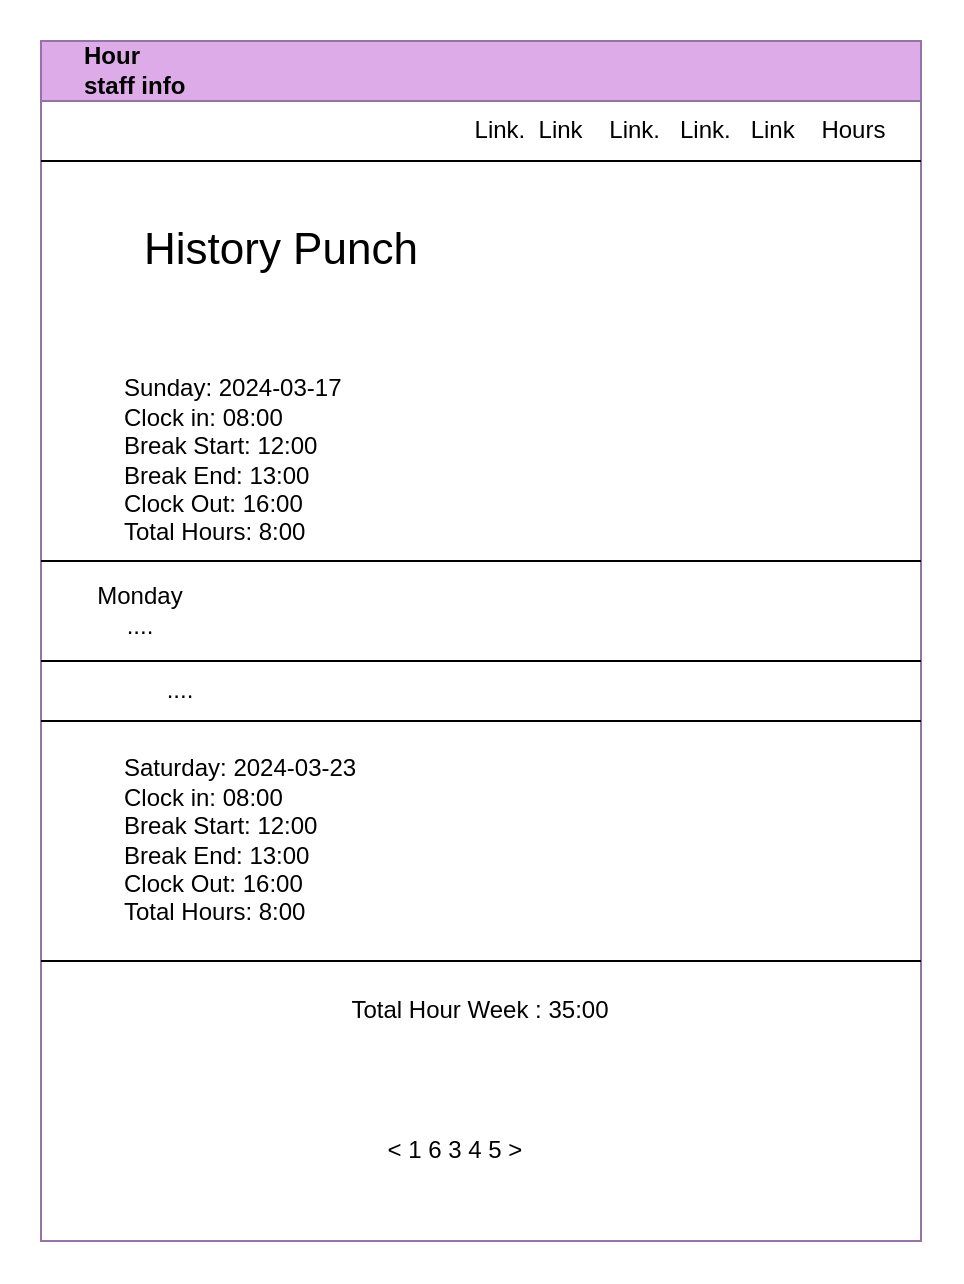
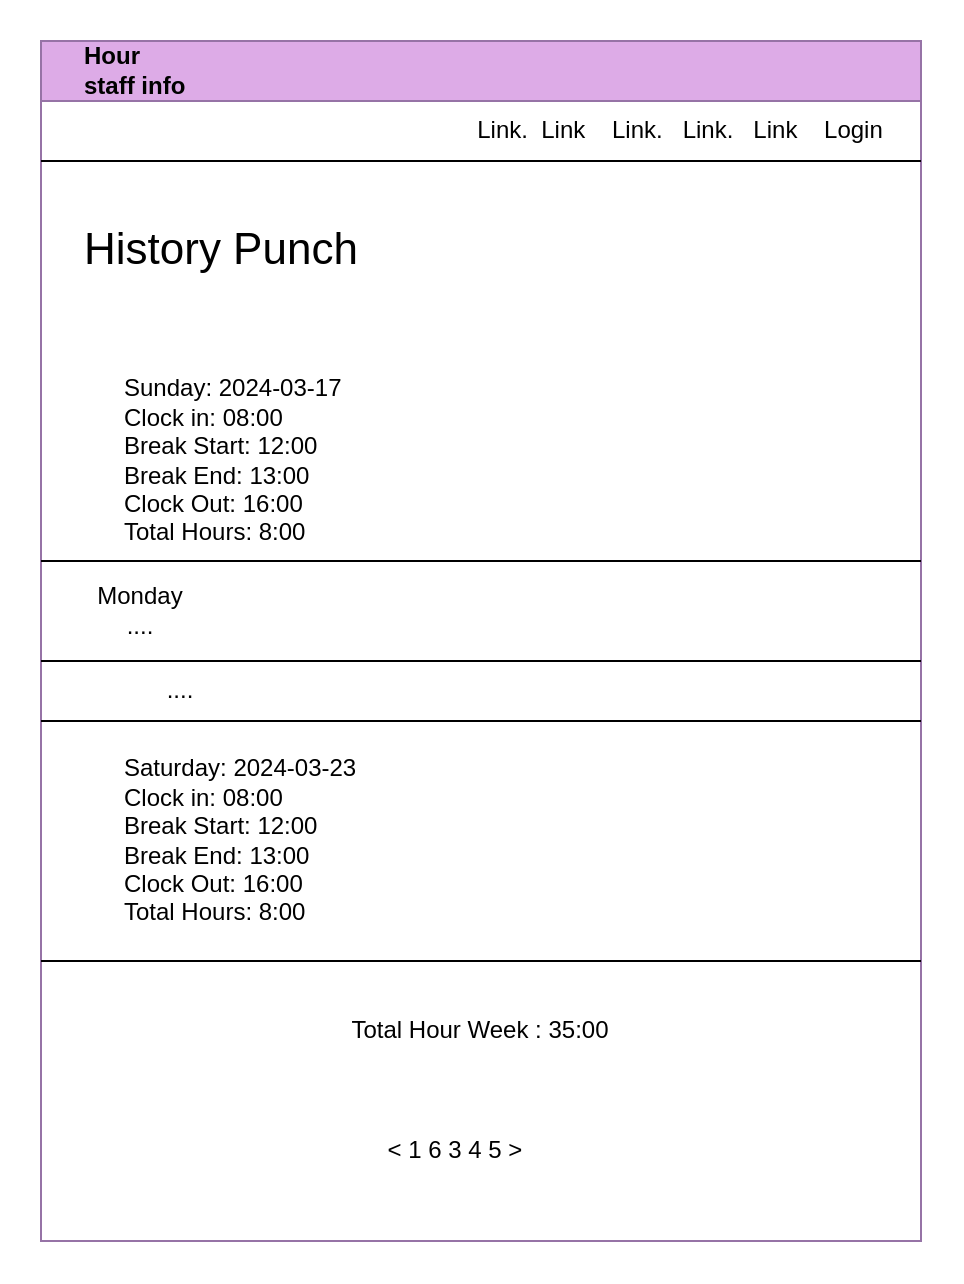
  <mxCell id="0" />
  <mxCell id="1" parent="0" />
  <mxCell id="2" value="&amp;nbsp; &amp;nbsp; &amp;nbsp; Hour&lt;div&gt;&amp;nbsp; &amp;nbsp; &amp;nbsp; staff info&lt;/div&gt;" style="swimlane;whiteSpace=wrap;html=1;align=left;startSize=30;fillColor=#DDABE7;strokeColor=#9673a6;" vertex="1" parent="1"><mxGeometry x="20" y="20" width="440" height="600" as="geometry" /></mxCell>
- <mxCell id="3" value="Link.&amp;nbsp; Link&amp;nbsp; &amp;nbsp; Link.&amp;nbsp; &amp;nbsp;Link.&amp;nbsp; &amp;nbsp;Link&amp;nbsp; &amp;nbsp; Hours" style="text;html=1;align=center;verticalAlign=middle;whiteSpace=wrap;rounded=0;" vertex="1" parent="2"><mxGeometry x="200" y="30" width="240" height="30" as="geometry" /></mxCell>
- <mxCell id="4" value="&lt;font style=&quot;font-size: 22px;&quot;&gt;History Punch&lt;/font&gt;" style="text;html=1;align=left;verticalAlign=middle;whiteSpace=wrap;rounded=0;" vertex="1" parent="2"><mxGeometry x="50" y="90" width="180" height="30" as="geometry" /></mxCell>
+ <mxCell id="3" value="Link.&amp;nbsp; Link&amp;nbsp; &amp;nbsp; Link.&amp;nbsp; &amp;nbsp;Link.&amp;nbsp; &amp;nbsp;Link&amp;nbsp; &amp;nbsp; Login" style="text;html=1;align=center;verticalAlign=middle;whiteSpace=wrap;rounded=0;" vertex="1" parent="2"><mxGeometry x="200" y="30" width="240" height="30" as="geometry" /></mxCell>
+ <mxCell id="4" value="&lt;font style=&quot;font-size: 22px;&quot;&gt;History Punch&lt;/font&gt;" style="text;html=1;align=left;verticalAlign=middle;whiteSpace=wrap;rounded=0;" vertex="1" parent="2"><mxGeometry x="20" y="90" width="180" height="30" as="geometry" /></mxCell>
  <mxCell id="5" value="Sunday: 2024-03-17&lt;div&gt;Clock in: 08:00&lt;/div&gt;&lt;div&gt;Break Start: 12:00&lt;/div&gt;&lt;div&gt;Break End: 13:00&lt;/div&gt;&lt;div&gt;Clock Out: 16:00&lt;/div&gt;&lt;div&gt;Total Hours: 8:00&lt;/div&gt;" style="text;html=1;align=left;verticalAlign=middle;whiteSpace=wrap;rounded=0;" vertex="1" parent="2"><mxGeometry x="40" y="160" width="160" height="100" as="geometry" /></mxCell>
  <mxCell id="6" value="Saturday: 2024-03-23&lt;div&gt;Clock in: 08:00&lt;/div&gt;&lt;div&gt;Break Start: 12:00&lt;/div&gt;&lt;div&gt;Break End: 13:00&lt;/div&gt;&lt;div&gt;Clock Out: 16:00&lt;/div&gt;&lt;div&gt;Total Hours: 8:00&lt;/div&gt;" style="text;html=1;align=left;verticalAlign=middle;whiteSpace=wrap;rounded=0;" vertex="1" parent="2"><mxGeometry x="40" y="350" width="160" height="100" as="geometry" /></mxCell>
  <mxCell id="7" value="" style="endArrow=none;html=1;rounded=0;" edge="1" parent="2"><mxGeometry width="50" height="50" relative="1" as="geometry"><mxPoint y="340" as="sourcePoint" /><mxPoint x="440" y="340" as="targetPoint" /><Array as="points"><mxPoint x="220" y="340" /></Array></mxGeometry></mxCell>
  <mxCell id="8" value="" style="endArrow=none;html=1;rounded=0;" edge="1" parent="2"><mxGeometry width="50" height="50" relative="1" as="geometry"><mxPoint y="310" as="sourcePoint" /><mxPoint x="440" y="310" as="targetPoint" /></mxGeometry></mxCell>
  <mxCell id="9" value="" style="endArrow=none;html=1;rounded=0;" edge="1" parent="2"><mxGeometry width="50" height="50" relative="1" as="geometry"><mxPoint y="460" as="sourcePoint" /><mxPoint x="440" y="460" as="targetPoint" /></mxGeometry></mxCell>
  <mxCell id="10" value="Monday ...." style="text;html=1;align=center;verticalAlign=middle;whiteSpace=wrap;rounded=0;" vertex="1" parent="2"><mxGeometry x="20" y="270" width="60" height="30" as="geometry" /></mxCell>
  <mxCell id="11" value="...." style="text;html=1;align=center;verticalAlign=middle;whiteSpace=wrap;rounded=0;" vertex="1" parent="2"><mxGeometry x="40" y="310" width="60" height="30" as="geometry" /></mxCell>
- <mxCell id="12" value="Total Hour Week : 35:00" style="text;html=1;align=center;verticalAlign=middle;whiteSpace=wrap;rounded=0;" vertex="1" parent="2"><mxGeometry x="135" y="470" width="170" height="30" as="geometry" /></mxCell>
+ <mxCell id="12" value="Total Hour Week : 35:00" style="text;html=1;align=center;verticalAlign=middle;whiteSpace=wrap;rounded=0;" vertex="1" parent="2"><mxGeometry x="135" y="480" width="170" height="30" as="geometry" /></mxCell>
  <mxCell id="13" value="" style="endArrow=none;html=1;rounded=0;" edge="1" parent="2"><mxGeometry width="50" height="50" relative="1" as="geometry"><mxPoint y="260" as="sourcePoint" /><mxPoint x="440" y="260" as="targetPoint" /></mxGeometry></mxCell>
  <mxCell id="14" value="&amp;lt; 1 6 3 4 5 &amp;gt;" style="text;html=1;align=center;verticalAlign=middle;whiteSpace=wrap;rounded=0;" vertex="1" parent="2"><mxGeometry x="150" y="540" width="115" height="30" as="geometry" /></mxCell>
  <mxCell id="15" value="" style="endArrow=none;html=1;rounded=0;entryX=1;entryY=1;entryDx=0;entryDy=0;" edge="1" parent="1" target="3"><mxGeometry width="50" height="50" relative="1" as="geometry"><mxPoint x="20" y="80" as="sourcePoint" /><mxPoint x="270" y="240" as="targetPoint" /></mxGeometry></mxCell>
